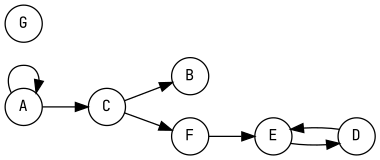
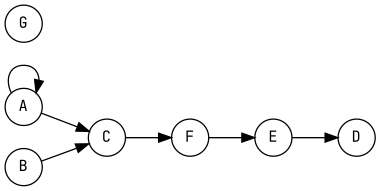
  digraph {
    fontname="JetBrains Mono"
    rankdir=LR
    splines=false
    node [fixedsize=true fontname="JetBrains Mono" fontsize=12 shape=circle]
    edge [fontname="JetBrains Mono"]
    A [width=.4]
    C [width=.4]
    B [width=.4]
    F [width=.4]
    D [width=.4]
    E [width=.4]
    G [width=.4]
    A -> A
    A -> C
    C -> F
-   C -> B
+   B -> C
    F -> E
-   D -> E
    E -> D
  }
